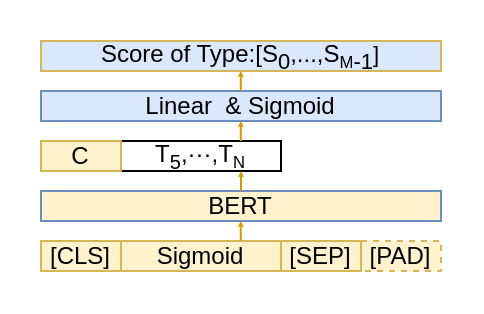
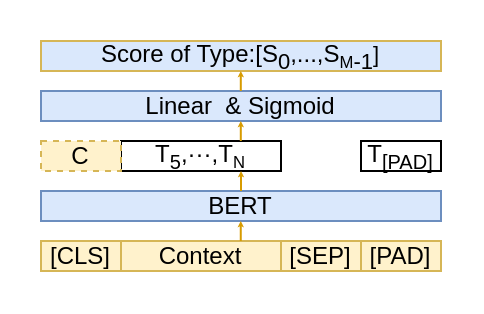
  <mxCell id="0" />
  <mxCell id="1" parent="0" />
  <mxCell id="2" value="[CLS]" style="rounded=0;whiteSpace=wrap;html=1;fillColor=#fff2cc;strokeColor=#d6b656;" vertex="1" parent="1"><mxGeometry x="20" y="120" width="40" height="15" as="geometry" /></mxCell>
- <mxCell id="3" value="[PAD]" style="rounded=0;whiteSpace=wrap;html=1;fillColor=#fff2cc;strokeColor=#d6b656;dashed=1;" vertex="1" parent="1"><mxGeometry x="180" y="120" width="40" height="15" as="geometry" /></mxCell>
- <mxCell id="4" value="BERT" style="rounded=0;whiteSpace=wrap;html=1;fillColor=#fff2cc;strokeColor=#6c8ebf;" vertex="1" parent="1"><mxGeometry x="20" y="95" width="200" height="15" as="geometry" /></mxCell>
+ <mxCell id="3" value="[PAD]" style="rounded=0;whiteSpace=wrap;html=1;fillColor=#fff2cc;strokeColor=#d6b656;" vertex="1" parent="1"><mxGeometry x="180" y="120" width="40" height="15" as="geometry" /></mxCell>
+ <mxCell id="4" value="BERT" style="rounded=0;whiteSpace=wrap;html=1;fillColor=#dae8fc;strokeColor=#6c8ebf;" vertex="1" parent="1"><mxGeometry x="20" y="95" width="200" height="15" as="geometry" /></mxCell>
  <mxCell id="5" value="Linear&amp;nbsp; &amp;amp; Sigmoid" style="rounded=0;whiteSpace=wrap;html=1;fillColor=#dae8fc;strokeColor=#6c8ebf;" vertex="1" parent="1"><mxGeometry x="20" y="45" width="200" height="15" as="geometry" /></mxCell>
- <mxCell id="6" value="Sigmoid" style="rounded=0;whiteSpace=wrap;html=1;fillColor=#fff2cc;strokeColor=#d6b656;" vertex="1" parent="1"><mxGeometry x="60" y="120" width="80" height="15" as="geometry" /></mxCell>
+ <mxCell id="6" value="Context" style="rounded=0;whiteSpace=wrap;html=1;fillColor=#fff2cc;strokeColor=#d6b656;" vertex="1" parent="1"><mxGeometry x="60" y="120" width="80" height="15" as="geometry" /></mxCell>
  <mxCell id="7" value="[SEP]" style="rounded=0;whiteSpace=wrap;html=1;fillColor=#fff2cc;strokeColor=#d6b656;" vertex="1" parent="1"><mxGeometry x="140" y="120" width="40" height="15" as="geometry" /></mxCell>
  <mxCell id="8" value="T&lt;sub&gt;5&lt;/sub&gt;,···,T&lt;span style=&quot;font-size: 10px;&quot;&gt;&lt;sub&gt;N&lt;/sub&gt;&lt;/span&gt;" style="rounded=0;whiteSpace=wrap;html=1;" vertex="1" parent="1"><mxGeometry x="60" y="70" width="80" height="15" as="geometry" /></mxCell>
- <mxCell id="9" value="C" style="rounded=0;whiteSpace=wrap;html=1;fillColor=#fff2cc;strokeColor=#d6b656;" vertex="1" parent="1"><mxGeometry x="20" y="70" width="40" height="15" as="geometry" /></mxCell>
+ <mxCell id="9" value="C" style="rounded=0;whiteSpace=wrap;html=1;fillColor=#fff2cc;strokeColor=#d6b656;dashed=1;" vertex="1" parent="1"><mxGeometry x="20" y="70" width="40" height="15" as="geometry" /></mxCell>
+ <mxCell id="10" value="T&lt;sub style=&quot;border-color: var(--border-color);&quot;&gt;[PAD]&lt;/sub&gt;" style="rounded=0;whiteSpace=wrap;html=1;" vertex="1" parent="1"><mxGeometry x="180" y="70" width="40" height="15" as="geometry" /></mxCell>
  <mxCell id="11" value="&lt;p style=&quot;line-height: 0%;&quot;&gt;&lt;font style=&quot;font-size: 12px;&quot;&gt;Score of Type:[S&lt;sub style=&quot;font-size: 11px;&quot;&gt;0&lt;/sub&gt;,...,S&lt;/font&gt;&lt;font style=&quot;font-size: 10px;&quot;&gt;&lt;sub&gt;M&lt;/sub&gt;&lt;/font&gt;&lt;font style=&quot;&quot;&gt;&lt;sub style=&quot;font-size: 11px;&quot;&gt;-1&lt;/sub&gt;&lt;span style=&quot;font-size: 11px;&quot;&gt;]&lt;br style=&quot;font-size: 11px;&quot;&gt;&lt;/span&gt;&lt;br&gt;&lt;/font&gt;&lt;/p&gt;" style="rounded=0;whiteSpace=wrap;html=1;fillColor=#dae8fc;strokeColor=#d6b656;" vertex="1" parent="1"><mxGeometry x="20" y="20" width="200" height="15" as="geometry" /></mxCell>
  <mxCell id="12" value="" style="endArrow=classic;html=1;rounded=0;endWidth=15.172;strokeWidth=1;shadow=0;strokeColor=#d79b00;fillColor=#ffe6cc;endSize=0;startSize=6;" edge="1" parent="1"><mxGeometry width="50" height="50" relative="1" as="geometry"><mxPoint x="119.9" y="45" as="sourcePoint" /><mxPoint x="119.9" y="35" as="targetPoint" /><Array as="points"><mxPoint x="119.9" y="35" /></Array></mxGeometry></mxCell>
  <mxCell id="13" value="" style="endArrow=classic;html=1;rounded=0;endWidth=15.172;strokeWidth=1;shadow=0;strokeColor=#d79b00;fillColor=#ffe6cc;endSize=0;startSize=6;" edge="1" parent="1"><mxGeometry width="50" height="50" relative="1" as="geometry"><mxPoint x="119.9" y="70" as="sourcePoint" /><mxPoint x="119.9" y="60" as="targetPoint" /><Array as="points"><mxPoint x="119.9" y="60" /></Array></mxGeometry></mxCell>
  <mxCell id="14" value="" style="endArrow=classic;html=1;rounded=0;endWidth=15.172;strokeWidth=1;shadow=0;strokeColor=#d79b00;fillColor=#ffe6cc;endSize=0;startSize=6;" edge="1" parent="1"><mxGeometry width="50" height="50" relative="1" as="geometry"><mxPoint x="120" y="95" as="sourcePoint" /><mxPoint x="120" y="85" as="targetPoint" /><Array as="points"><mxPoint x="120" y="85" /></Array></mxGeometry></mxCell>
  <mxCell id="15" value="" style="endArrow=classic;html=1;rounded=0;endWidth=15.172;strokeWidth=1;shadow=0;strokeColor=#d79b00;fillColor=#ffe6cc;endSize=0;startSize=6;" edge="1" parent="1"><mxGeometry width="50" height="50" relative="1" as="geometry"><mxPoint x="119.88" y="120" as="sourcePoint" /><mxPoint x="119.88" y="110" as="targetPoint" /><Array as="points"><mxPoint x="119.88" y="110" /></Array></mxGeometry></mxCell>
